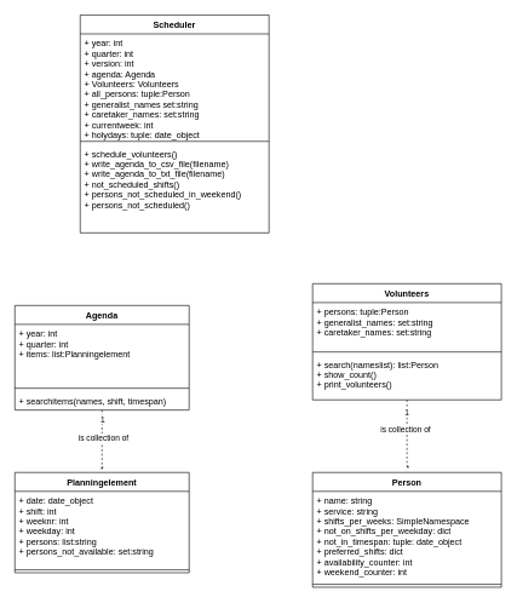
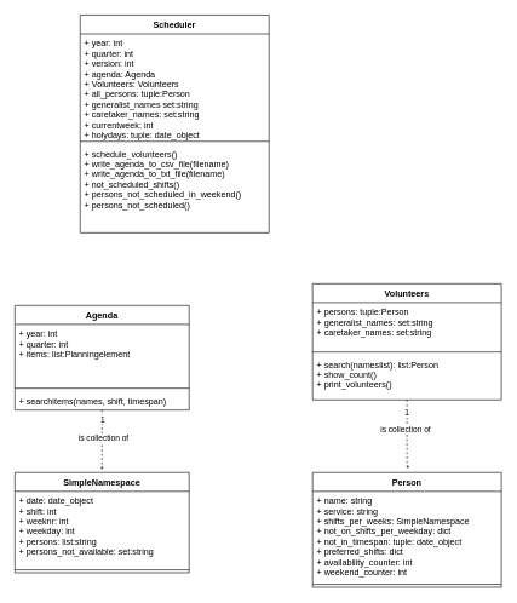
  <mxCell id="0" />
  <mxCell id="1" parent="0" />
  <mxCell id="2" value="Scheduler" style="swimlane;fontStyle=1;align=center;verticalAlign=top;childLayout=stackLayout;horizontal=1;startSize=26;horizontalStack=0;resizeParent=1;resizeParentMax=0;resizeLast=0;collapsible=1;marginBottom=0;" vertex="1" parent="1"><mxGeometry x="110" y="20" width="260" height="300" as="geometry" /></mxCell>
  <mxCell id="3" value="+ year: int&#10;+ quarter: int&#10;+ version: int&#10;+ agenda: Agenda&#10;+ Volunteers: Volunteers&#10;+ all_persons: tuple:Person&#10;+ generalist_names set:string &#10;+ caretaker_names: set:string&#10;+ currentweek: int&#10;+ holydays: tuple: date_object" style="text;strokeColor=none;fillColor=none;align=left;verticalAlign=top;spacingLeft=4;spacingRight=4;overflow=hidden;rotatable=0;points=[[0,0.5],[1,0.5]];portConstraint=eastwest;" vertex="1" parent="2"><mxGeometry y="26" width="260" height="144" as="geometry" /></mxCell>
  <mxCell id="4" value="" style="line;strokeWidth=1;fillColor=none;align=left;verticalAlign=middle;spacingTop=-1;spacingLeft=3;spacingRight=3;rotatable=0;labelPosition=right;points=[];portConstraint=eastwest;strokeColor=inherit;" vertex="1" parent="2"><mxGeometry y="170" width="260" height="8" as="geometry" /></mxCell>
  <mxCell id="5" value="+ schedule_volunteers()&#10;+ write_agenda_to_csv_file(filename)&#10;+ write_agenda_to_txt_file(filename)&#10;+ not_scheduled_shifts()&#10;+ persons_not_scheduled_in_weekend()&#10;+ persons_not_scheduled()" style="text;strokeColor=none;fillColor=none;align=left;verticalAlign=top;spacingLeft=4;spacingRight=4;overflow=hidden;rotatable=0;points=[[0,0.5],[1,0.5]];portConstraint=eastwest;" vertex="1" parent="2"><mxGeometry y="178" width="260" height="122" as="geometry" /></mxCell>
  <mxCell id="6" style="edgeStyle=orthogonalEdgeStyle;rounded=0;orthogonalLoop=1;jettySize=auto;html=1;entryX=0.5;entryY=0.072;entryDx=0;entryDy=0;entryPerimeter=0;dashed=1;" edge="1" parent="1" source="10" target="14"><mxGeometry relative="1" as="geometry" /></mxCell>
  <mxCell id="7" value="is collection of" style="edgeLabel;html=1;align=center;verticalAlign=middle;resizable=0;points=[];" vertex="1" connectable="0" parent="6"><mxGeometry x="-0.206" y="1" relative="1" as="geometry"><mxPoint as="offset" /></mxGeometry></mxCell>
  <mxCell id="8" value="1" style="edgeLabel;html=1;align=center;verticalAlign=middle;resizable=0;points=[];" vertex="1" connectable="0" parent="6"><mxGeometry x="-0.75" relative="1" as="geometry"><mxPoint as="offset" /></mxGeometry></mxCell>
  <mxCell id="9" value="*" style="edgeLabel;html=1;align=center;verticalAlign=middle;resizable=0;points=[];" vertex="1" connectable="0" parent="6"><mxGeometry x="0.689" y="-1" relative="1" as="geometry"><mxPoint as="offset" /></mxGeometry></mxCell>
  <mxCell id="10" value="Agenda" style="swimlane;fontStyle=1;align=center;verticalAlign=top;childLayout=stackLayout;horizontal=1;startSize=26;horizontalStack=0;resizeParent=1;resizeParentMax=0;resizeLast=0;collapsible=1;marginBottom=0;" vertex="1" parent="1"><mxGeometry x="20" y="420" width="240" height="144" as="geometry" /></mxCell>
  <mxCell id="11" value="+ year: int&#10;+ quarter: int&#10;+ items: list:Planningelement&#10;" style="text;strokeColor=none;fillColor=none;align=left;verticalAlign=top;spacingLeft=4;spacingRight=4;overflow=hidden;rotatable=0;points=[[0,0.5],[1,0.5]];portConstraint=eastwest;" vertex="1" parent="10"><mxGeometry y="26" width="240" height="84" as="geometry" /></mxCell>
  <mxCell id="12" value="" style="line;strokeWidth=1;fillColor=none;align=left;verticalAlign=middle;spacingTop=-1;spacingLeft=3;spacingRight=3;rotatable=0;labelPosition=right;points=[];portConstraint=eastwest;strokeColor=inherit;" vertex="1" parent="10"><mxGeometry y="110" width="240" height="8" as="geometry" /></mxCell>
  <mxCell id="13" value="+ searchitems(names, shift, timespan)" style="text;strokeColor=none;fillColor=none;align=left;verticalAlign=top;spacingLeft=4;spacingRight=4;overflow=hidden;rotatable=0;points=[[0,0.5],[1,0.5]];portConstraint=eastwest;" vertex="1" parent="10"><mxGeometry y="118" width="240" height="26" as="geometry" /></mxCell>
- <mxCell id="14" value="Planningelement" style="swimlane;fontStyle=1;align=center;verticalAlign=top;childLayout=stackLayout;horizontal=1;startSize=26;horizontalStack=0;resizeParent=1;resizeParentMax=0;resizeLast=0;collapsible=1;marginBottom=0;" vertex="1" parent="1"><mxGeometry x="20" y="650" width="240" height="138" as="geometry" /></mxCell>
+ <mxCell id="14" value="SimpleNamespace" style="swimlane;fontStyle=1;align=center;verticalAlign=top;childLayout=stackLayout;horizontal=1;startSize=26;horizontalStack=0;resizeParent=1;resizeParentMax=0;resizeLast=0;collapsible=1;marginBottom=0;" vertex="1" parent="1"><mxGeometry x="20" y="650" width="240" height="138" as="geometry" /></mxCell>
  <mxCell id="15" value="+ date: date_object&#10;+ shift: int&#10;+ weeknr: int&#10;+ weekday: int&#10;+ persons: list:string&#10;+ persons_not_available: set:string" style="text;strokeColor=none;fillColor=none;align=left;verticalAlign=top;spacingLeft=4;spacingRight=4;overflow=hidden;rotatable=0;points=[[0,0.5],[1,0.5]];portConstraint=eastwest;" vertex="1" parent="14"><mxGeometry y="26" width="240" height="104" as="geometry" /></mxCell>
  <mxCell id="16" value="" style="line;strokeWidth=1;fillColor=none;align=left;verticalAlign=middle;spacingTop=-1;spacingLeft=3;spacingRight=3;rotatable=0;labelPosition=right;points=[];portConstraint=eastwest;strokeColor=inherit;" vertex="1" parent="14"><mxGeometry y="130" width="240" height="8" as="geometry" /></mxCell>
  <mxCell id="17" style="edgeStyle=orthogonalEdgeStyle;rounded=0;orthogonalLoop=1;jettySize=auto;html=1;entryX=0.5;entryY=0.063;entryDx=0;entryDy=0;entryPerimeter=0;dashed=1;" edge="1" parent="1" source="21" target="25"><mxGeometry relative="1" as="geometry" /></mxCell>
  <mxCell id="18" value="is collection of" style="edgeLabel;html=1;align=center;verticalAlign=middle;resizable=0;points=[];" vertex="1" connectable="0" parent="17"><mxGeometry x="-0.272" y="-3" relative="1" as="geometry"><mxPoint as="offset" /></mxGeometry></mxCell>
  <mxCell id="19" value="1" style="edgeLabel;html=1;align=center;verticalAlign=middle;resizable=0;points=[];" vertex="1" connectable="0" parent="17"><mxGeometry x="-0.691" y="-1" relative="1" as="geometry"><mxPoint as="offset" /></mxGeometry></mxCell>
  <mxCell id="20" value="*" style="edgeLabel;html=1;align=center;verticalAlign=middle;resizable=0;points=[];" vertex="1" connectable="0" parent="17"><mxGeometry x="0.692" relative="1" as="geometry"><mxPoint as="offset" /></mxGeometry></mxCell>
  <mxCell id="21" value="Volunteers" style="swimlane;fontStyle=1;align=center;verticalAlign=top;childLayout=stackLayout;horizontal=1;startSize=26;horizontalStack=0;resizeParent=1;resizeParentMax=0;resizeLast=0;collapsible=1;marginBottom=0;" vertex="1" parent="1"><mxGeometry x="430" y="390" width="260" height="160" as="geometry" /></mxCell>
  <mxCell id="22" value="+ persons: tuple:Person&#10;+ generalist_names: set:string&#10;+ caretaker_names: set:string" style="text;strokeColor=none;fillColor=none;align=left;verticalAlign=top;spacingLeft=4;spacingRight=4;overflow=hidden;rotatable=0;points=[[0,0.5],[1,0.5]];portConstraint=eastwest;" vertex="1" parent="21"><mxGeometry y="26" width="260" height="64" as="geometry" /></mxCell>
  <mxCell id="23" value="" style="line;strokeWidth=1;fillColor=none;align=left;verticalAlign=middle;spacingTop=-1;spacingLeft=3;spacingRight=3;rotatable=0;labelPosition=right;points=[];portConstraint=eastwest;strokeColor=inherit;" vertex="1" parent="21"><mxGeometry y="90" width="260" height="8" as="geometry" /></mxCell>
  <mxCell id="24" value="+ search(nameslist): list:Person&#10;+ show_count()&#10;+ print_volunteers()" style="text;strokeColor=none;fillColor=none;align=left;verticalAlign=top;spacingLeft=4;spacingRight=4;overflow=hidden;rotatable=0;points=[[0,0.5],[1,0.5]];portConstraint=eastwest;" vertex="1" parent="21"><mxGeometry y="98" width="260" height="62" as="geometry" /></mxCell>
  <mxCell id="25" value="Person" style="swimlane;fontStyle=1;align=center;verticalAlign=top;childLayout=stackLayout;horizontal=1;startSize=26;horizontalStack=0;resizeParent=1;resizeParentMax=0;resizeLast=0;collapsible=1;marginBottom=0;" vertex="1" parent="1"><mxGeometry x="430" y="650" width="260" height="158" as="geometry" /></mxCell>
  <mxCell id="26" value="+ name: string&#10;+ service: string&#10;+ shifts_per_weeks: SimpleNamespace&#10;+ not_on_shifts_per_weekday: dict&#10;+ not_in_timespan: tuple: date_object&#10;+ preferred_shifts: dict&#10;+ availability_counter: int&#10;+ weekend_counter: int" style="text;strokeColor=none;fillColor=none;align=left;verticalAlign=top;spacingLeft=4;spacingRight=4;overflow=hidden;rotatable=0;points=[[0,0.5],[1,0.5]];portConstraint=eastwest;" vertex="1" parent="25"><mxGeometry y="26" width="260" height="124" as="geometry" /></mxCell>
  <mxCell id="27" value="" style="line;strokeWidth=1;fillColor=none;align=left;verticalAlign=middle;spacingTop=-1;spacingLeft=3;spacingRight=3;rotatable=0;labelPosition=right;points=[];portConstraint=eastwest;strokeColor=inherit;" vertex="1" parent="25"><mxGeometry y="150" width="260" height="8" as="geometry" /></mxCell>
